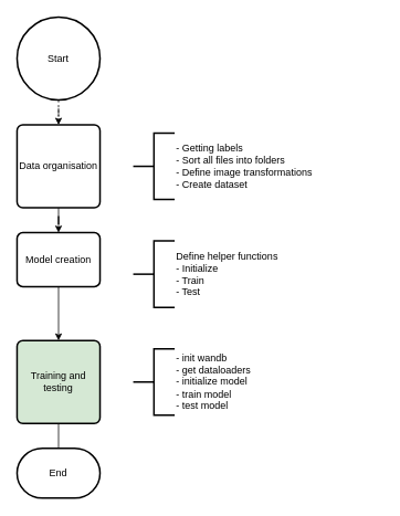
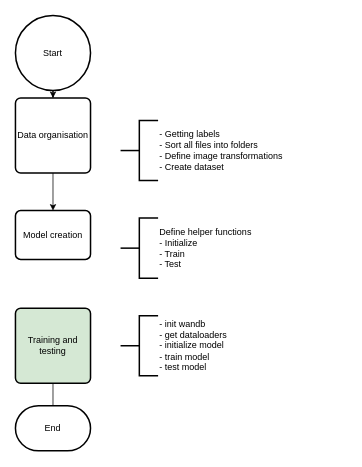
  <mxCell id="0" />
  <mxCell id="1" parent="0" />
  <mxCell id="2" style="edgeStyle=orthogonalEdgeStyle;rounded=0;orthogonalLoop=1;jettySize=auto;html=1;dashed=1;" parent="1" source="3" target="5" edge="1"><mxGeometry relative="1" as="geometry" /></mxCell>
  <mxCell id="3" value="Start" style="strokeWidth=2;html=1;shape=mxgraph.flowchart.start_2;whiteSpace=wrap;" parent="1" vertex="1"><mxGeometry x="20" y="20" width="100" height="100" as="geometry" /></mxCell>
  <mxCell id="4" style="edgeStyle=orthogonalEdgeStyle;rounded=0;orthogonalLoop=1;jettySize=auto;html=1;" parent="1" source="5" target="7" edge="1"><mxGeometry relative="1" as="geometry" /></mxCell>
- <mxCell id="5" value="Data organisation" style="rounded=1;whiteSpace=wrap;html=1;absoluteArcSize=1;arcSize=14;strokeWidth=2;" parent="1" vertex="1"><mxGeometry x="20" y="150" width="100" height="100" as="geometry" /></mxCell>
- <mxCell id="6" style="edgeStyle=orthogonalEdgeStyle;rounded=0;orthogonalLoop=1;jettySize=auto;html=1;" parent="1" source="7" target="9" edge="1"><mxGeometry relative="1" as="geometry" /></mxCell>
+ <mxCell id="5" value="Data organisation" style="rounded=1;whiteSpace=wrap;html=1;absoluteArcSize=1;arcSize=14;strokeWidth=2;" parent="1" vertex="1"><mxGeometry x="20" y="130" width="100" height="100" as="geometry" /></mxCell>
  <mxCell id="7" value="Model creation" style="rounded=1;whiteSpace=wrap;html=1;absoluteArcSize=1;arcSize=14;strokeWidth=2;" parent="1" vertex="1"><mxGeometry x="20" y="280" width="100" height="65" as="geometry" /></mxCell>
  <mxCell id="8" value="" style="edgeStyle=orthogonalEdgeStyle;rounded=0;orthogonalLoop=1;jettySize=auto;html=1;" parent="1" source="9" edge="1"><mxGeometry relative="1" as="geometry"><mxPoint x="70" y="590" as="targetPoint" /></mxGeometry></mxCell>
  <mxCell id="9" value="Training and testing" style="rounded=1;whiteSpace=wrap;html=1;absoluteArcSize=1;arcSize=14;strokeWidth=2;fillColor=#d5e8d4;" parent="1" vertex="1"><mxGeometry x="20" y="410" width="100" height="100" as="geometry" /></mxCell>
  <mxCell id="10" value="End" style="strokeWidth=2;html=1;shape=mxgraph.flowchart.terminator;whiteSpace=wrap;" parent="1" vertex="1"><mxGeometry x="20" y="540" width="100" height="60" as="geometry" /></mxCell>
  <mxCell id="11" value="" style="strokeWidth=2;html=1;shape=mxgraph.flowchart.annotation_2;align=left;labelPosition=right;pointerEvents=1;" parent="1" vertex="1"><mxGeometry x="160" y="160" width="50" height="80" as="geometry" /></mxCell>
  <mxCell id="12" value="- Getting labels&lt;br&gt;- Sort all files into folders&lt;br&gt;- Define image transformations&lt;br&gt;&lt;div&gt;&lt;span&gt;- Create dataset&lt;/span&gt;&lt;/div&gt;" style="text;html=1;strokeColor=none;fillColor=none;align=left;verticalAlign=middle;whiteSpace=wrap;rounded=0;" parent="1" vertex="1"><mxGeometry x="210" y="160" width="250" height="80" as="geometry" /></mxCell>
  <mxCell id="13" value="" style="strokeWidth=2;html=1;shape=mxgraph.flowchart.annotation_2;align=left;labelPosition=right;pointerEvents=1;" parent="1" vertex="1"><mxGeometry x="160" y="290" width="50" height="80" as="geometry" /></mxCell>
  <mxCell id="14" value="Define helper functions&lt;br&gt;- Initialize&lt;br&gt;- Train&lt;br&gt;- Test" style="text;html=1;strokeColor=none;fillColor=none;align=left;verticalAlign=middle;whiteSpace=wrap;rounded=0;" parent="1" vertex="1"><mxGeometry x="210" y="290" width="250" height="80" as="geometry" /></mxCell>
  <mxCell id="15" value="" style="strokeWidth=2;html=1;shape=mxgraph.flowchart.annotation_2;align=left;labelPosition=right;pointerEvents=1;" parent="1" vertex="1"><mxGeometry x="160" y="420" width="50" height="80" as="geometry" /></mxCell>
  <mxCell id="16" value="- init wandb&lt;br&gt;- get dataloaders&lt;br&gt;- initialize model&lt;br&gt;- train model&lt;br&gt;- test model" style="text;html=1;strokeColor=none;fillColor=none;align=left;verticalAlign=middle;whiteSpace=wrap;rounded=0;" parent="1" vertex="1"><mxGeometry x="210" y="420" width="250" height="80" as="geometry" /></mxCell>
